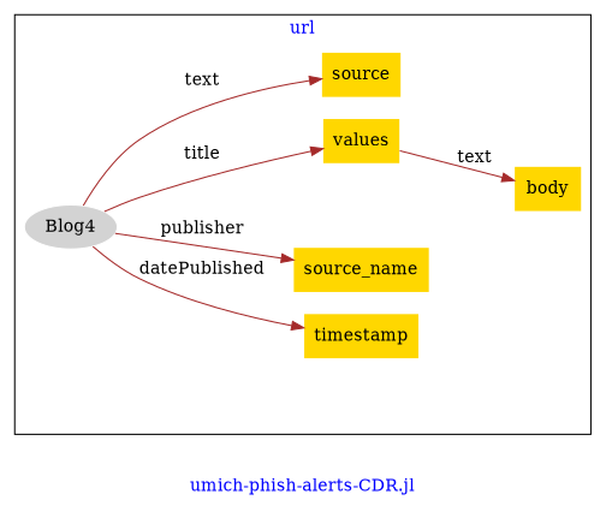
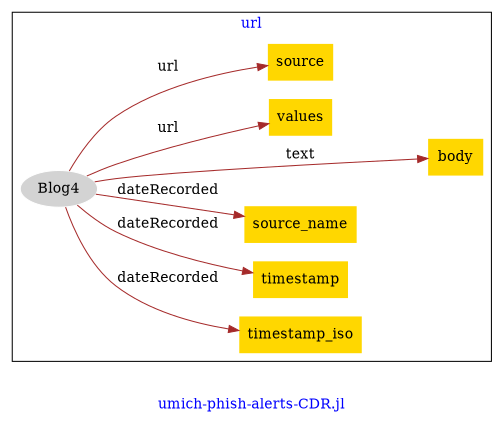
  digraph {
    fontcolor=blue
    label="umich-phish-alerts-CDR.jl"
    rankdir=LR
    remincross=true
    node [fillcolor=gold style=filled shape=plaintext]
    edge [color=brown fontcolor=black]
    n1 [color=white fillcolor=lightgray label=Blog4 shape=""]
+   n2 [label=timestamp_iso]
    n3 [label=timestamp]
    n4 [label=source_name]
    n5 [label=body]
    n6 [label=values]
    n7 [label=source]
    subgraph cluster_1 {
      label=url
      n1
+     n2
      n3
      n4
      n5
      n6
      n7
    }
-   n1 -> n3 [label=datePublished]
-   n1 -> n4 [label=publisher]
-   n6 -> n5 [label=text]
-   n1 -> n6 [label=title]
-   n1 -> n7 [label=text]
+   n1 -> n2 [label=dateRecorded]
+   n1 -> n3 [label=dateRecorded]
+   n1 -> n4 [label=dateRecorded]
+   n1 -> n5 [label=text]
+   n1 -> n6 [label=url]
+   n1 -> n7 [label=url]
  }
